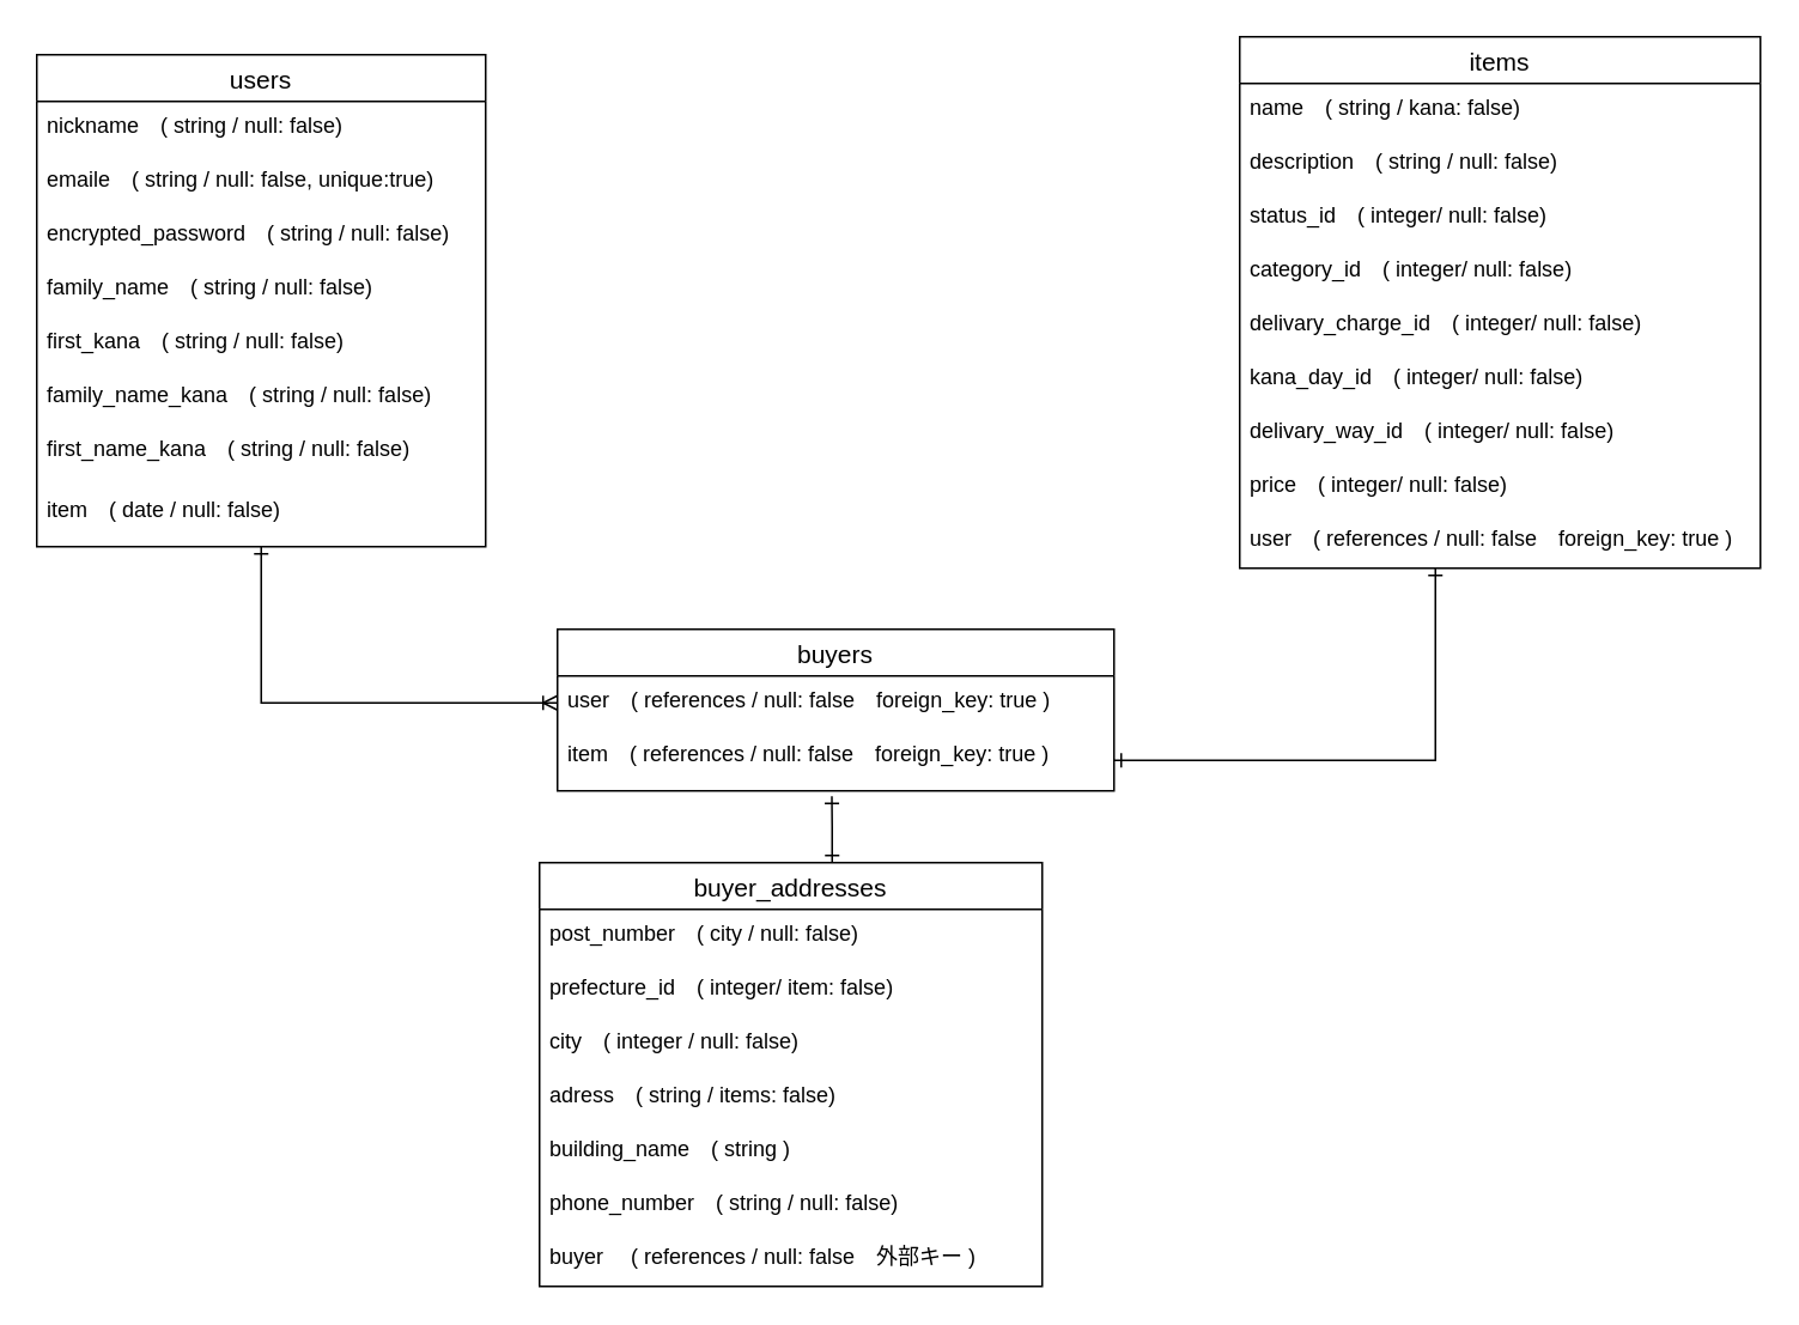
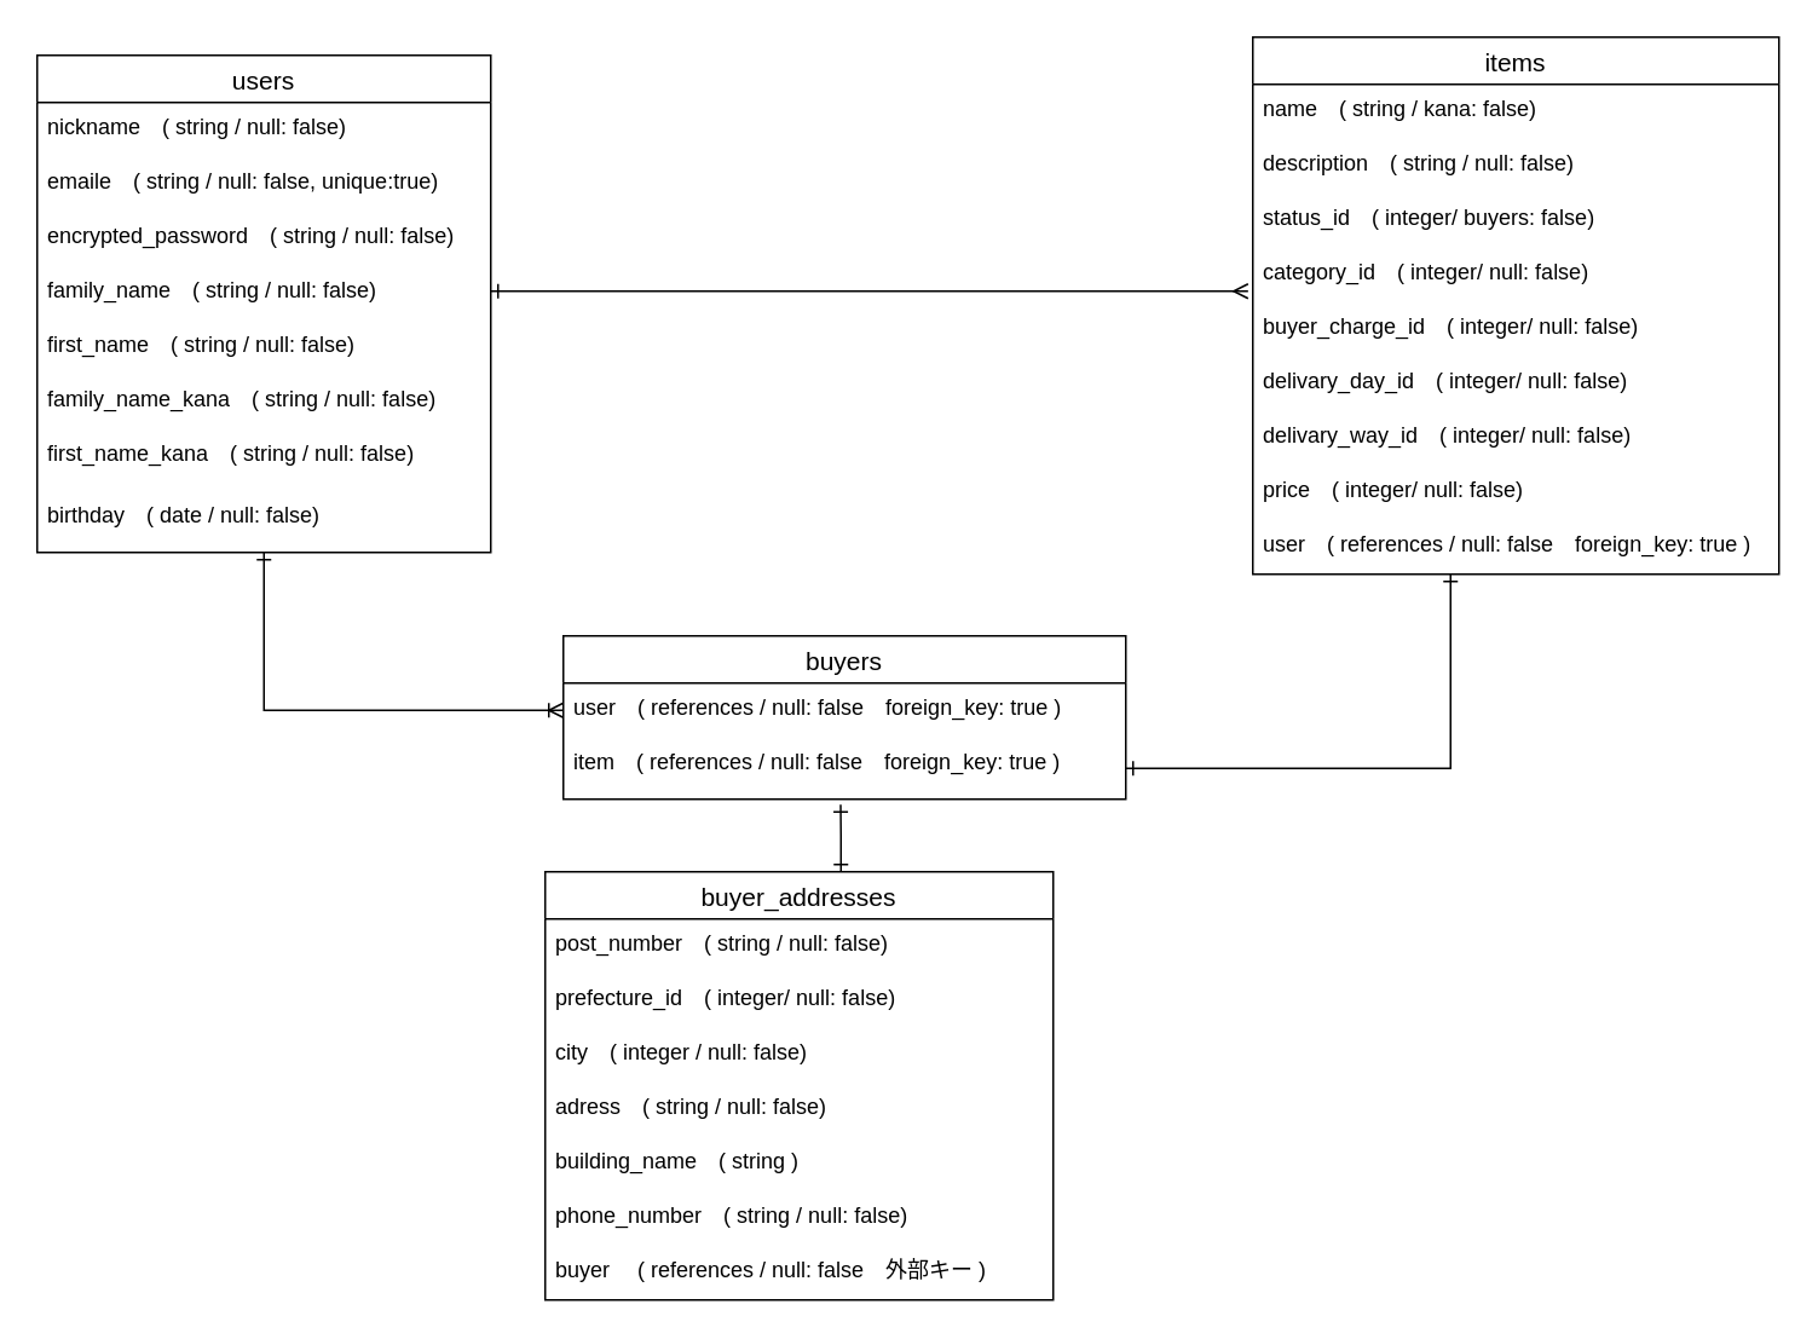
  <mxCell id="0" />
  <mxCell id="1" parent="0" />
+ <mxCell id="2" style="edgeStyle=orthogonalEdgeStyle;rounded=0;orthogonalLoop=1;jettySize=auto;html=1;fontSize=14;endArrow=ERmany;endFill=0;entryX=-0.009;entryY=0.8;entryDx=0;entryDy=0;entryPerimeter=0;startArrow=ERone;startFill=0;" parent="1" source="4" target="18" edge="1"><mxGeometry relative="1" as="geometry"><mxPoint x="840" y="148" as="targetPoint" /><Array as="points"><mxPoint x="320" y="160" /><mxPoint x="320" y="160" /></Array></mxGeometry></mxCell>
  <mxCell id="3" style="edgeStyle=orthogonalEdgeStyle;rounded=0;orthogonalLoop=1;jettySize=auto;html=1;fontSize=14;startArrow=ERone;startFill=0;endArrow=ERoneToMany;endFill=0;entryX=0;entryY=0.5;entryDx=0;entryDy=0;" parent="1" source="4" target="34" edge="1"><mxGeometry relative="1" as="geometry"><mxPoint x="320" y="430" as="targetPoint" /><Array as="points"><mxPoint x="145" y="391" /></Array></mxGeometry></mxCell>
  <mxCell id="4" value="users" style="swimlane;fontStyle=0;childLayout=stackLayout;horizontal=1;startSize=26;horizontalStack=0;resizeParent=1;resizeParentMax=0;resizeLast=0;collapsible=1;marginBottom=0;align=center;fontSize=14;shadow=0;" parent="1" vertex="1"><mxGeometry x="20" y="30" width="250" height="274" as="geometry" /></mxCell>
  <mxCell id="5" value="nickname　( string / null: false)" style="text;strokeColor=none;fillColor=none;spacingLeft=4;spacingRight=4;overflow=hidden;rotatable=0;points=[[0,0.5],[1,0.5]];portConstraint=eastwest;fontSize=12;" parent="4" vertex="1"><mxGeometry y="26" width="250" height="30" as="geometry" /></mxCell>
  <mxCell id="6" value="emaile　( string / null: false, unique:true)" style="text;strokeColor=none;fillColor=none;spacingLeft=4;spacingRight=4;overflow=hidden;rotatable=0;points=[[0,0.5],[1,0.5]];portConstraint=eastwest;fontSize=12;" parent="4" vertex="1"><mxGeometry y="56" width="250" height="30" as="geometry" /></mxCell>
  <mxCell id="7" value="encrypted_password　( string / null: false)" style="text;strokeColor=none;fillColor=none;spacingLeft=4;spacingRight=4;overflow=hidden;rotatable=0;points=[[0,0.5],[1,0.5]];portConstraint=eastwest;fontSize=12;" parent="4" vertex="1"><mxGeometry y="86" width="250" height="30" as="geometry" /></mxCell>
  <mxCell id="8" value="family_name　( string / null: false)" style="text;strokeColor=none;fillColor=none;spacingLeft=4;spacingRight=4;overflow=hidden;rotatable=0;points=[[0,0.5],[1,0.5]];portConstraint=eastwest;fontSize=12;" parent="4" vertex="1"><mxGeometry y="116" width="250" height="30" as="geometry" /></mxCell>
- <mxCell id="9" value="first_kana　( string / null: false)" style="text;strokeColor=none;fillColor=none;spacingLeft=4;spacingRight=4;overflow=hidden;rotatable=0;points=[[0,0.5],[1,0.5]];portConstraint=eastwest;fontSize=12;" parent="4" vertex="1"><mxGeometry y="146" width="250" height="30" as="geometry" /></mxCell>
+ <mxCell id="9" value="first_name　( string / null: false)" style="text;strokeColor=none;fillColor=none;spacingLeft=4;spacingRight=4;overflow=hidden;rotatable=0;points=[[0,0.5],[1,0.5]];portConstraint=eastwest;fontSize=12;" parent="4" vertex="1"><mxGeometry y="146" width="250" height="30" as="geometry" /></mxCell>
  <mxCell id="10" value="family_name_kana　( string / null: false)" style="text;strokeColor=none;fillColor=none;spacingLeft=4;spacingRight=4;overflow=hidden;rotatable=0;points=[[0,0.5],[1,0.5]];portConstraint=eastwest;fontSize=12;" parent="4" vertex="1"><mxGeometry y="176" width="250" height="30" as="geometry" /></mxCell>
  <mxCell id="11" value="first_name_kana　( string / null: false)" style="text;strokeColor=none;fillColor=none;spacingLeft=4;spacingRight=4;overflow=hidden;rotatable=0;points=[[0,0.5],[1,0.5]];portConstraint=eastwest;fontSize=12;" parent="4" vertex="1"><mxGeometry y="206" width="250" height="34" as="geometry" /></mxCell>
- <mxCell id="12" value="item　( date / null: false)" style="text;strokeColor=none;fillColor=none;spacingLeft=4;spacingRight=4;overflow=hidden;rotatable=0;points=[[0,0.5],[1,0.5]];portConstraint=eastwest;fontSize=12;" vertex="1" parent="4"><mxGeometry y="240" width="250" height="34" as="geometry" /></mxCell>
+ <mxCell id="12" value="birthday　( date / null: false)" style="text;strokeColor=none;fillColor=none;spacingLeft=4;spacingRight=4;overflow=hidden;rotatable=0;points=[[0,0.5],[1,0.5]];portConstraint=eastwest;fontSize=12;" vertex="1" parent="4"><mxGeometry y="240" width="250" height="34" as="geometry" /></mxCell>
  <mxCell id="13" style="edgeStyle=orthogonalEdgeStyle;rounded=0;orthogonalLoop=1;jettySize=auto;html=1;fontSize=14;startArrow=ERone;startFill=0;endArrow=ERone;endFill=0;entryX=1;entryY=0.5;entryDx=0;entryDy=0;" parent="1" source="14" target="35" edge="1"><mxGeometry relative="1" as="geometry"><mxPoint x="799" y="410" as="targetPoint" /><Array as="points"><mxPoint x="799" y="423" /></Array></mxGeometry></mxCell>
  <mxCell id="14" value="items" style="swimlane;fontStyle=0;childLayout=stackLayout;horizontal=1;startSize=26;horizontalStack=0;resizeParent=1;resizeParentMax=0;resizeLast=0;collapsible=1;marginBottom=0;align=center;fontSize=14;shadow=0;" parent="1" vertex="1"><mxGeometry x="690" y="20" width="290" height="296" as="geometry" /></mxCell>
  <mxCell id="15" value="name　( string / kana: false)" style="text;strokeColor=none;fillColor=none;spacingLeft=4;spacingRight=4;overflow=hidden;rotatable=0;points=[[0,0.5],[1,0.5]];portConstraint=eastwest;fontSize=12;" parent="14" vertex="1"><mxGeometry y="26" width="290" height="30" as="geometry" /></mxCell>
  <mxCell id="16" value="description　( string / null: false)" style="text;strokeColor=none;fillColor=none;spacingLeft=4;spacingRight=4;overflow=hidden;rotatable=0;points=[[0,0.5],[1,0.5]];portConstraint=eastwest;fontSize=12;" parent="14" vertex="1"><mxGeometry y="56" width="290" height="30" as="geometry" /></mxCell>
- <mxCell id="17" value="status_id　( integer/ null: false)" style="text;strokeColor=none;fillColor=none;spacingLeft=4;spacingRight=4;overflow=hidden;rotatable=0;points=[[0,0.5],[1,0.5]];portConstraint=eastwest;fontSize=12;" parent="14" vertex="1"><mxGeometry y="86" width="290" height="30" as="geometry" /></mxCell>
+ <mxCell id="17" value="status_id　( integer/ buyers: false)" style="text;strokeColor=none;fillColor=none;spacingLeft=4;spacingRight=4;overflow=hidden;rotatable=0;points=[[0,0.5],[1,0.5]];portConstraint=eastwest;fontSize=12;" parent="14" vertex="1"><mxGeometry y="86" width="290" height="30" as="geometry" /></mxCell>
  <mxCell id="18" value="category_id　( integer/ null: false)" style="text;strokeColor=none;fillColor=none;spacingLeft=4;spacingRight=4;overflow=hidden;rotatable=0;points=[[0,0.5],[1,0.5]];portConstraint=eastwest;fontSize=12;" parent="14" vertex="1"><mxGeometry y="116" width="290" height="30" as="geometry" /></mxCell>
- <mxCell id="19" value="delivary_charge_id　( integer/ null: false)&#10;　" style="text;strokeColor=none;fillColor=none;spacingLeft=4;spacingRight=4;overflow=hidden;rotatable=0;points=[[0,0.5],[1,0.5]];portConstraint=eastwest;fontSize=12;" parent="14" vertex="1"><mxGeometry y="146" width="290" height="30" as="geometry" /></mxCell>
- <mxCell id="20" value="kana_day_id　( integer/ null: false)&#10;" style="text;strokeColor=none;fillColor=none;spacingLeft=4;spacingRight=4;overflow=hidden;rotatable=0;points=[[0,0.5],[1,0.5]];portConstraint=eastwest;fontSize=12;" parent="14" vertex="1"><mxGeometry y="176" width="290" height="30" as="geometry" /></mxCell>
+ <mxCell id="19" value="buyer_charge_id　( integer/ null: false)&#10;　" style="text;strokeColor=none;fillColor=none;spacingLeft=4;spacingRight=4;overflow=hidden;rotatable=0;points=[[0,0.5],[1,0.5]];portConstraint=eastwest;fontSize=12;" parent="14" vertex="1"><mxGeometry y="146" width="290" height="30" as="geometry" /></mxCell>
+ <mxCell id="20" value="delivary_day_id　( integer/ null: false)&#10;" style="text;strokeColor=none;fillColor=none;spacingLeft=4;spacingRight=4;overflow=hidden;rotatable=0;points=[[0,0.5],[1,0.5]];portConstraint=eastwest;fontSize=12;" parent="14" vertex="1"><mxGeometry y="176" width="290" height="30" as="geometry" /></mxCell>
  <mxCell id="21" value="delivary_way_id　( integer/ null: false)" style="text;strokeColor=none;fillColor=none;spacingLeft=4;spacingRight=4;overflow=hidden;rotatable=0;points=[[0,0.5],[1,0.5]];portConstraint=eastwest;fontSize=12;" parent="14" vertex="1"><mxGeometry y="206" width="290" height="30" as="geometry" /></mxCell>
  <mxCell id="22" value="price　( integer/ null: false)" style="text;strokeColor=none;fillColor=none;spacingLeft=4;spacingRight=4;overflow=hidden;rotatable=0;points=[[0,0.5],[1,0.5]];portConstraint=eastwest;fontSize=12;" parent="14" vertex="1"><mxGeometry y="236" width="290" height="30" as="geometry" /></mxCell>
  <mxCell id="23" value="user　( references / null: false　foreign_key: true )" style="text;strokeColor=none;fillColor=none;spacingLeft=4;spacingRight=4;overflow=hidden;rotatable=0;points=[[0,0.5],[1,0.5]];portConstraint=eastwest;fontSize=12;" vertex="1" parent="14"><mxGeometry y="266" width="290" height="30" as="geometry" /></mxCell>
  <mxCell id="24" style="edgeStyle=orthogonalEdgeStyle;rounded=0;orthogonalLoop=1;jettySize=auto;html=1;fontSize=14;startArrow=ERone;startFill=0;endArrow=ERone;endFill=0;entryX=0.493;entryY=1.088;entryDx=0;entryDy=0;entryPerimeter=0;" parent="1" source="25" edge="1" target="35"><mxGeometry relative="1" as="geometry"><mxPoint x="440" y="450" as="targetPoint" /><Array as="points"><mxPoint x="463" y="460" /><mxPoint x="463" y="460" /></Array></mxGeometry></mxCell>
  <mxCell id="25" value="buyer_addresses" style="swimlane;fontStyle=0;childLayout=stackLayout;horizontal=1;startSize=26;horizontalStack=0;resizeParent=1;resizeParentMax=0;resizeLast=0;collapsible=1;marginBottom=0;align=center;fontSize=14;shadow=0;" parent="1" vertex="1"><mxGeometry x="300" y="480" width="280" height="236" as="geometry"><mxRectangle x="350" y="591" width="140" height="26" as="alternateBounds" /></mxGeometry></mxCell>
- <mxCell id="26" value="post_number　( city / null: false)" style="text;strokeColor=none;fillColor=none;spacingLeft=4;spacingRight=4;overflow=hidden;rotatable=0;points=[[0,0.5],[1,0.5]];portConstraint=eastwest;fontSize=12;" parent="25" vertex="1"><mxGeometry y="26" width="280" height="30" as="geometry" /></mxCell>
- <mxCell id="27" value="prefecture_id　( integer/ item: false)" style="text;strokeColor=none;fillColor=none;spacingLeft=4;spacingRight=4;overflow=hidden;rotatable=0;points=[[0,0.5],[1,0.5]];portConstraint=eastwest;fontSize=12;" parent="25" vertex="1"><mxGeometry y="56" width="280" height="30" as="geometry" /></mxCell>
+ <mxCell id="26" value="post_number　( string / null: false)" style="text;strokeColor=none;fillColor=none;spacingLeft=4;spacingRight=4;overflow=hidden;rotatable=0;points=[[0,0.5],[1,0.5]];portConstraint=eastwest;fontSize=12;" parent="25" vertex="1"><mxGeometry y="26" width="280" height="30" as="geometry" /></mxCell>
+ <mxCell id="27" value="prefecture_id　( integer/ null: false)" style="text;strokeColor=none;fillColor=none;spacingLeft=4;spacingRight=4;overflow=hidden;rotatable=0;points=[[0,0.5],[1,0.5]];portConstraint=eastwest;fontSize=12;" parent="25" vertex="1"><mxGeometry y="56" width="280" height="30" as="geometry" /></mxCell>
  <mxCell id="28" value="city　( integer / null: false)" style="text;strokeColor=none;fillColor=none;spacingLeft=4;spacingRight=4;overflow=hidden;rotatable=0;points=[[0,0.5],[1,0.5]];portConstraint=eastwest;fontSize=12;" parent="25" vertex="1"><mxGeometry y="86" width="280" height="30" as="geometry" /></mxCell>
- <mxCell id="29" value="adress　( string / items: false)" style="text;strokeColor=none;fillColor=none;spacingLeft=4;spacingRight=4;overflow=hidden;rotatable=0;points=[[0,0.5],[1,0.5]];portConstraint=eastwest;fontSize=12;" parent="25" vertex="1"><mxGeometry y="116" width="280" height="30" as="geometry" /></mxCell>
+ <mxCell id="29" value="adress　( string / null: false)" style="text;strokeColor=none;fillColor=none;spacingLeft=4;spacingRight=4;overflow=hidden;rotatable=0;points=[[0,0.5],[1,0.5]];portConstraint=eastwest;fontSize=12;" parent="25" vertex="1"><mxGeometry y="116" width="280" height="30" as="geometry" /></mxCell>
  <mxCell id="30" value="building_name　( string )" style="text;strokeColor=none;fillColor=none;spacingLeft=4;spacingRight=4;overflow=hidden;rotatable=0;points=[[0,0.5],[1,0.5]];portConstraint=eastwest;fontSize=12;" parent="25" vertex="1"><mxGeometry y="146" width="280" height="30" as="geometry" /></mxCell>
  <mxCell id="31" value="phone_number　( string / null: false)" style="text;strokeColor=none;fillColor=none;spacingLeft=4;spacingRight=4;overflow=hidden;rotatable=0;points=[[0,0.5],[1,0.5]];portConstraint=eastwest;fontSize=12;" parent="25" vertex="1"><mxGeometry y="176" width="280" height="30" as="geometry" /></mxCell>
  <mxCell id="32" value="buyer 　( references / null: false　外部キー )" style="text;strokeColor=none;fillColor=none;spacingLeft=4;spacingRight=4;overflow=hidden;rotatable=0;points=[[0,0.5],[1,0.5]];portConstraint=eastwest;fontSize=12;" parent="25" vertex="1"><mxGeometry y="206" width="280" height="30" as="geometry" /></mxCell>
  <mxCell id="33" value="buyers" style="swimlane;fontStyle=0;childLayout=stackLayout;horizontal=1;startSize=26;horizontalStack=0;resizeParent=1;resizeParentMax=0;resizeLast=0;collapsible=1;marginBottom=0;align=center;fontSize=14;shadow=0;" parent="1" vertex="1"><mxGeometry x="310" y="350" width="310" height="90" as="geometry" /></mxCell>
  <mxCell id="34" value="user　( references / null: false　foreign_key: true )" style="text;strokeColor=none;fillColor=none;spacingLeft=4;spacingRight=4;overflow=hidden;rotatable=0;points=[[0,0.5],[1,0.5]];portConstraint=eastwest;fontSize=12;" parent="33" vertex="1"><mxGeometry y="26" width="310" height="30" as="geometry" /></mxCell>
  <mxCell id="35" value="item　( references / null: false　foreign_key: true )" style="text;strokeColor=none;fillColor=none;spacingLeft=4;spacingRight=4;overflow=hidden;rotatable=0;points=[[0,0.5],[1,0.5]];portConstraint=eastwest;fontSize=12;" parent="33" vertex="1"><mxGeometry y="56" width="310" height="34" as="geometry" /></mxCell>
